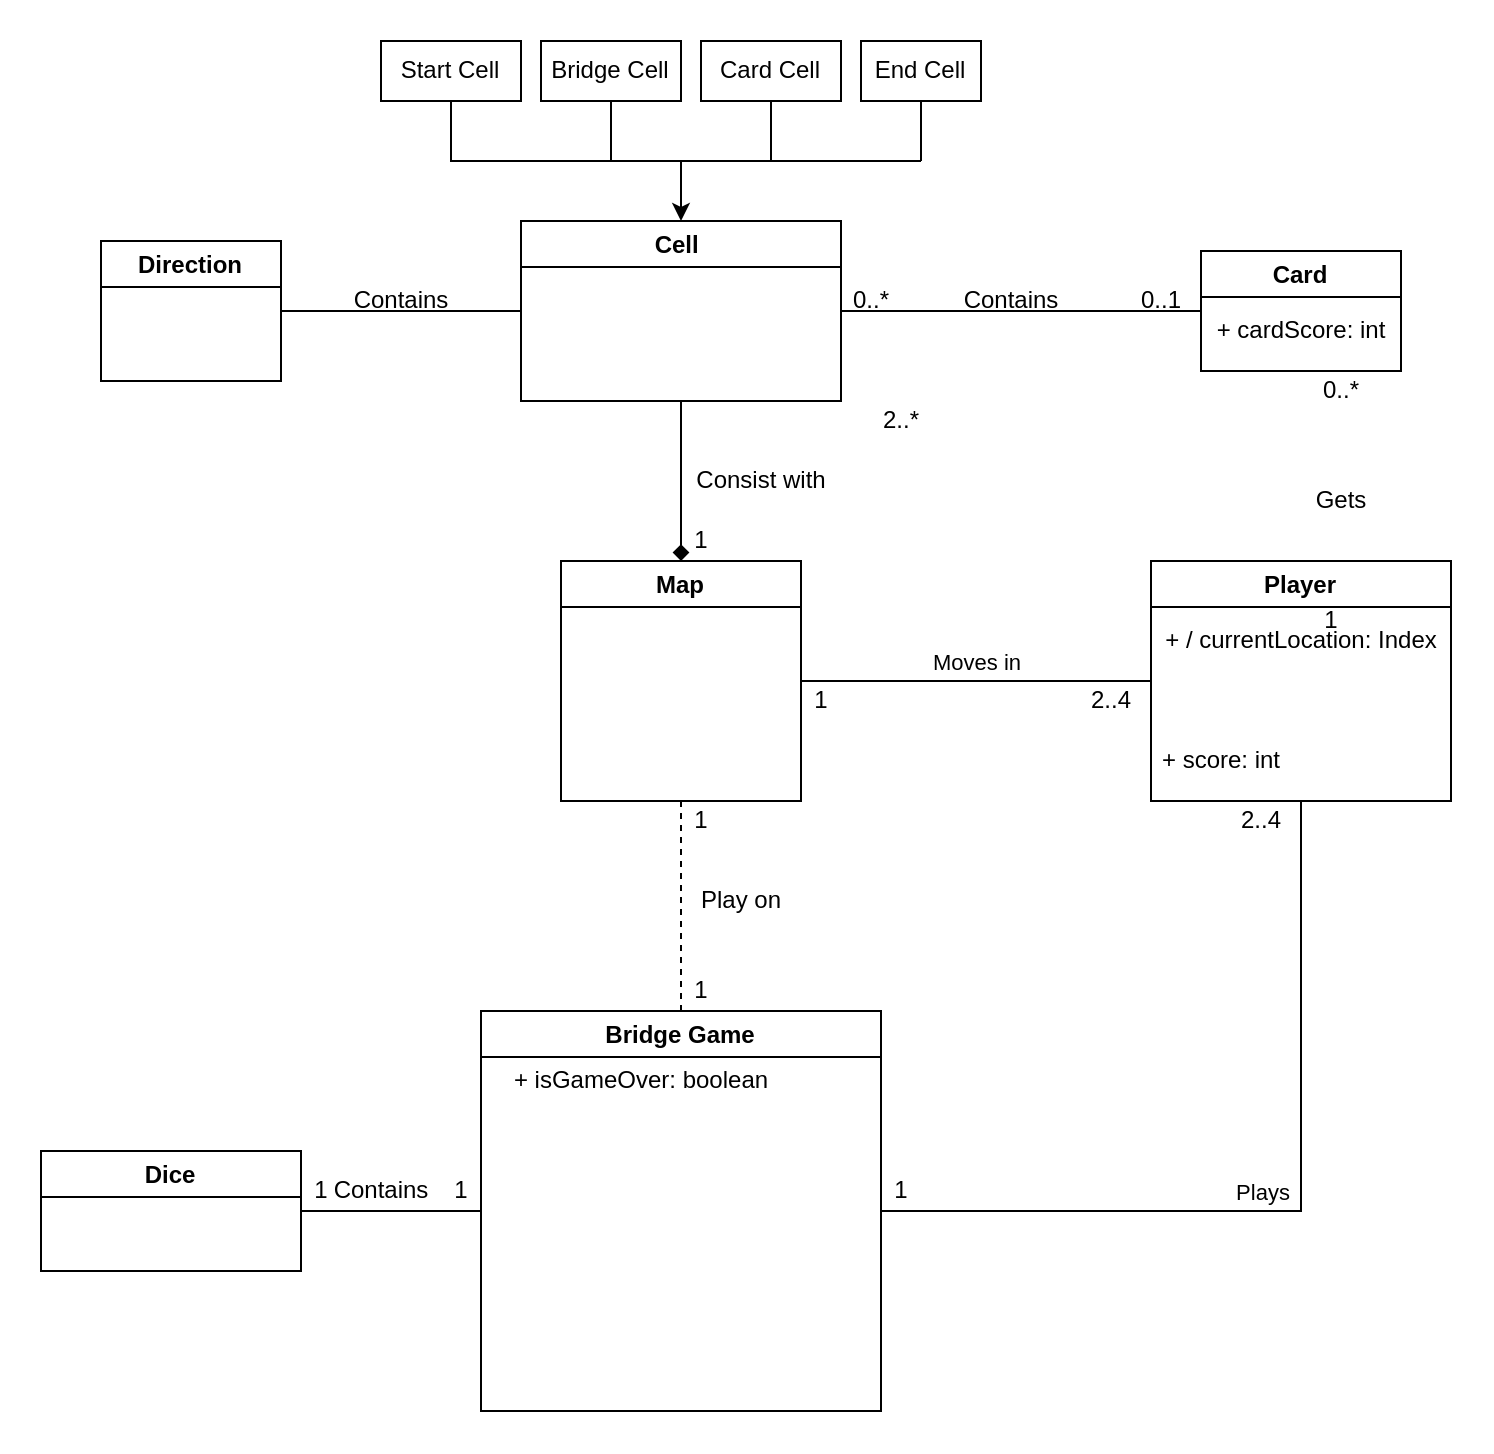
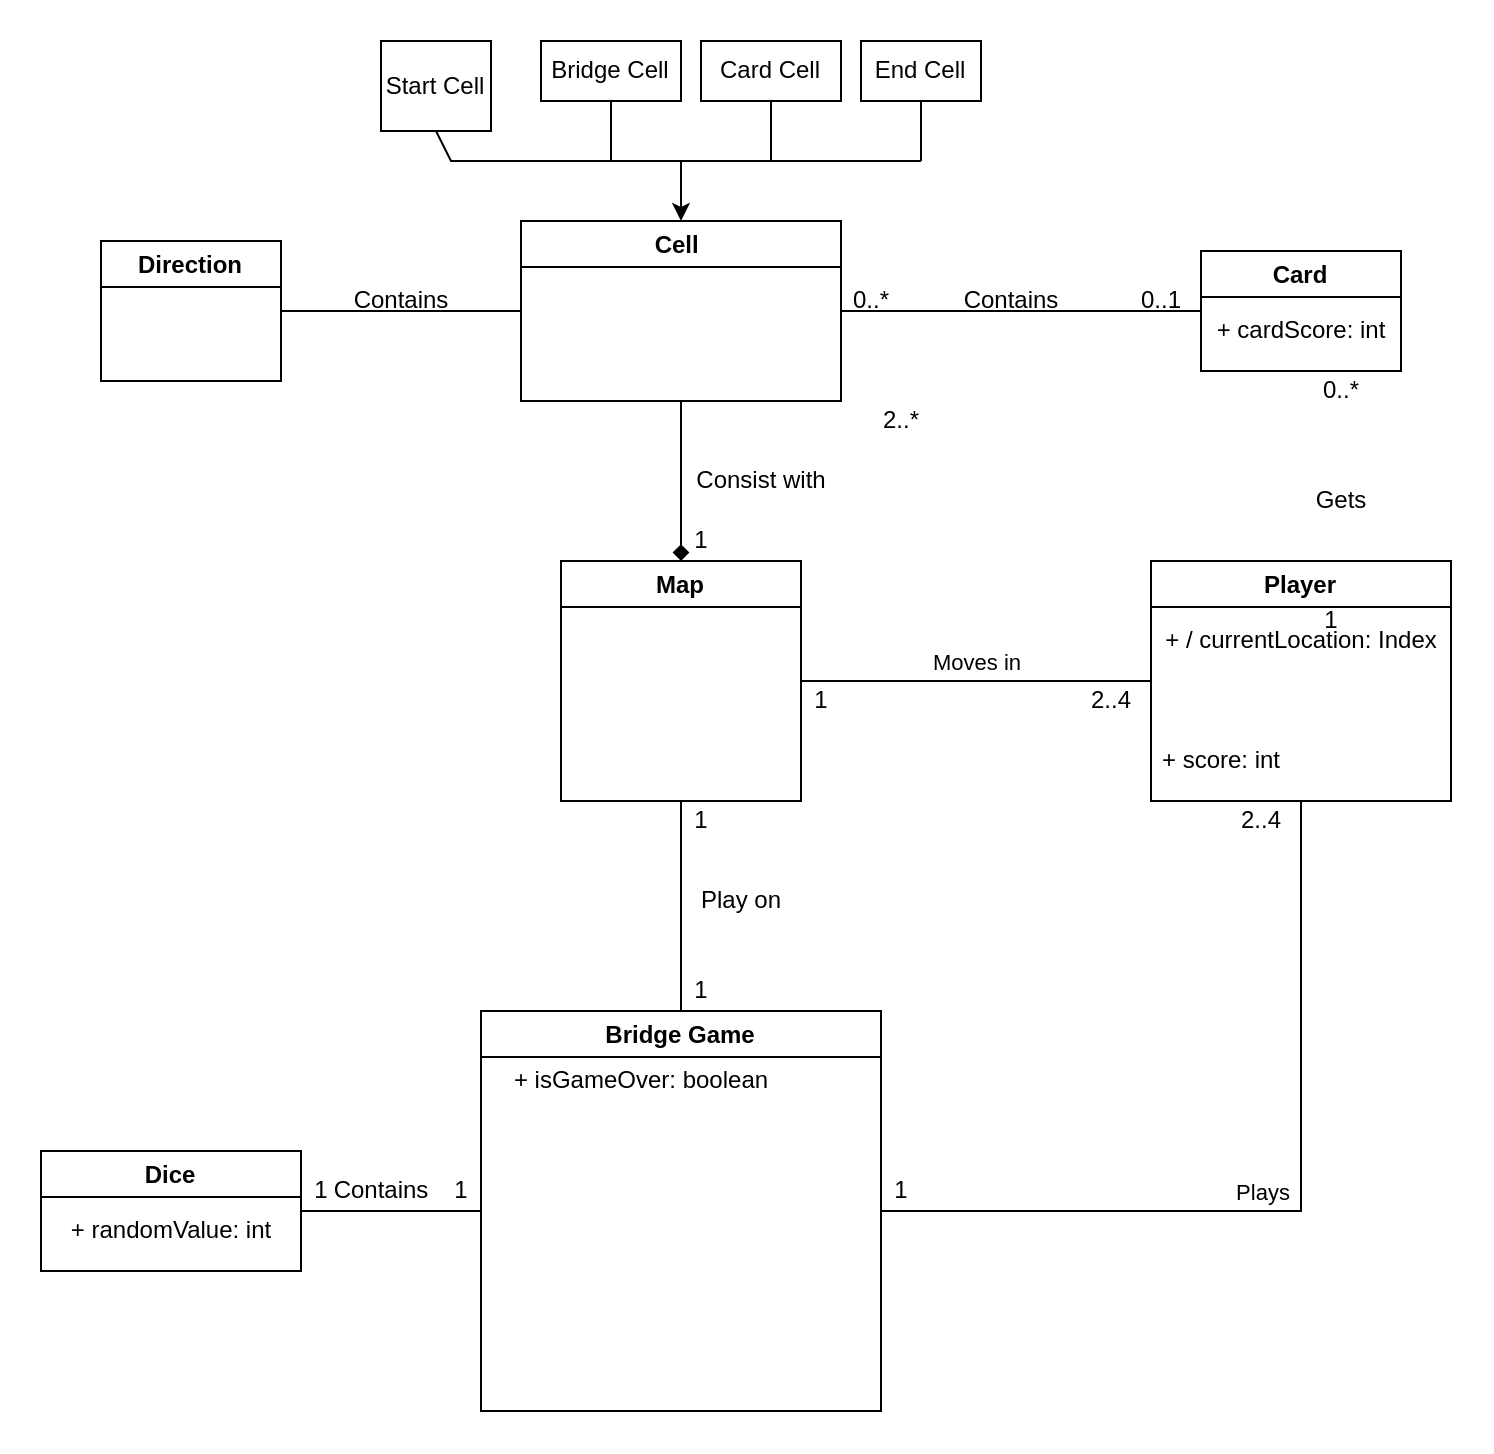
  <mxCell id="0" />
  <mxCell id="1" parent="0" />
  <mxCell id="2" value="Cell " style="swimlane;" parent="1" vertex="1"><mxGeometry x="260" y="110" width="160" height="90" as="geometry" /></mxCell>
  <mxCell id="3" value="Map" style="swimlane;startSize=23;" parent="1" vertex="1"><mxGeometry x="280" y="280" width="120" height="120" as="geometry" /></mxCell>
  <mxCell id="4" value="Card" style="swimlane;" parent="1" vertex="1"><mxGeometry x="600" y="125" width="100" height="60" as="geometry" /></mxCell>
  <mxCell id="5" value="+ cardScore: int" style="text;html=1;align=center;verticalAlign=middle;resizable=0;points=[];autosize=1;strokeColor=none;fillColor=none;" parent="4" vertex="1"><mxGeometry y="30" width="100" height="20" as="geometry" /></mxCell>
  <mxCell id="6" value="Player" style="swimlane;" parent="1" vertex="1"><mxGeometry x="575" y="280" width="150" height="120" as="geometry" /></mxCell>
  <mxCell id="7" value="+ / currentLocation: Index" style="text;html=1;align=center;verticalAlign=middle;resizable=0;points=[];autosize=1;strokeColor=none;fillColor=none;" parent="6" vertex="1"><mxGeometry y="30" width="150" height="20" as="geometry" /></mxCell>
  <mxCell id="8" value="Dice" style="swimlane;" parent="1" vertex="1"><mxGeometry x="20" y="575" width="130" height="60" as="geometry" /></mxCell>
+ <mxCell id="9" value="+ randomValue: int" style="text;html=1;align=center;verticalAlign=middle;resizable=0;points=[];autosize=1;strokeColor=none;fillColor=none;" parent="8" vertex="1"><mxGeometry x="5" y="30" width="120" height="20" as="geometry" /></mxCell>
  <mxCell id="10" value="2..*" style="text;html=1;align=center;verticalAlign=middle;resizable=0;points=[];autosize=1;strokeColor=none;fillColor=none;" parent="1" vertex="1"><mxGeometry x="435" y="200" width="30" height="20" as="geometry" /></mxCell>
  <mxCell id="11" value="1" style="text;html=1;align=center;verticalAlign=middle;resizable=0;points=[];autosize=1;strokeColor=none;fillColor=none;" parent="1" vertex="1"><mxGeometry x="340" y="260" width="20" height="20" as="geometry" /></mxCell>
  <mxCell id="12" value="" style="endArrow=none;html=1;rounded=0;entryX=0;entryY=0.5;entryDx=0;entryDy=0;exitX=1;exitY=0.5;exitDx=0;exitDy=0;" parent="1" source="3" target="6" edge="1"><mxGeometry width="50" height="50" relative="1" as="geometry"><mxPoint x="340" y="410" as="sourcePoint" /><mxPoint x="390" y="360" as="targetPoint" /></mxGeometry></mxCell>
  <mxCell id="13" value="Moves in" style="edgeLabel;html=1;align=center;verticalAlign=middle;resizable=0;points=[];" parent="12" vertex="1" connectable="0"><mxGeometry x="0.332" y="-1" relative="1" as="geometry"><mxPoint x="-30" y="-11" as="offset" /></mxGeometry></mxCell>
  <mxCell id="14" value="2..4" style="text;html=1;align=center;verticalAlign=middle;resizable=0;points=[];autosize=1;strokeColor=none;fillColor=none;" parent="1" vertex="1"><mxGeometry x="535" y="340" width="40" height="20" as="geometry" /></mxCell>
  <mxCell id="15" value="1" style="text;html=1;align=center;verticalAlign=middle;resizable=0;points=[];autosize=1;strokeColor=none;fillColor=none;" parent="1" vertex="1"><mxGeometry x="400" y="340" width="20" height="20" as="geometry" /></mxCell>
  <mxCell id="16" value="Bridge Game" style="swimlane;startSize=23;" parent="1" vertex="1"><mxGeometry x="240" y="505" width="200" height="200" as="geometry" /></mxCell>
  <mxCell id="17" value="+ isGameOver: boolean" style="text;html=1;align=center;verticalAlign=middle;resizable=0;points=[];autosize=1;strokeColor=none;fillColor=none;" parent="16" vertex="1"><mxGeometry x="10" y="25" width="140" height="20" as="geometry" /></mxCell>
  <mxCell id="18" value="" style="endArrow=none;html=1;rounded=0;entryX=0.5;entryY=1;entryDx=0;entryDy=0;exitX=1;exitY=0.5;exitDx=0;exitDy=0;" parent="1" source="16" target="6" edge="1"><mxGeometry width="50" height="50" relative="1" as="geometry"><mxPoint x="600" y="600" as="sourcePoint" /><mxPoint x="650" y="550" as="targetPoint" /><Array as="points"><mxPoint x="650" y="605" /></Array></mxGeometry></mxCell>
  <mxCell id="19" value="Plays" style="edgeLabel;html=1;align=center;verticalAlign=middle;resizable=0;points=[];" parent="18" vertex="1" connectable="0"><mxGeometry x="0.691" y="-2" relative="1" as="geometry"><mxPoint x="-22" y="131" as="offset" /></mxGeometry></mxCell>
  <mxCell id="20" value="" style="endArrow=none;html=1;rounded=0;strokeColor=default;entryX=0;entryY=0.5;entryDx=0;entryDy=0;exitX=1;exitY=0.5;exitDx=0;exitDy=0;" parent="1" source="8" target="16" edge="1"><mxGeometry width="50" height="50" relative="1" as="geometry"><mxPoint x="340" y="410" as="sourcePoint" /><mxPoint x="390" y="360" as="targetPoint" /></mxGeometry></mxCell>
  <mxCell id="21" value="+ score: int" style="text;html=1;align=center;verticalAlign=middle;resizable=0;points=[];autosize=1;strokeColor=none;fillColor=none;" parent="1" vertex="1"><mxGeometry x="575" y="370" width="70" height="20" as="geometry" /></mxCell>
  <mxCell id="22" value="" style="endArrow=classic;html=1;rounded=0;strokeColor=default;entryX=0.5;entryY=0;entryDx=0;entryDy=0;" parent="1" target="2" edge="1"><mxGeometry width="50" height="50" relative="1" as="geometry"><mxPoint x="340" y="80" as="sourcePoint" /><mxPoint x="390" y="360" as="targetPoint" /></mxGeometry></mxCell>
  <mxCell id="23" value="" style="endArrow=none;html=1;rounded=0;entryX=0.5;entryY=1;entryDx=0;entryDy=0;startArrow=diamond;startFill=1;" edge="1" parent="1" target="2"><mxGeometry width="50" height="50" relative="1" as="geometry"><mxPoint x="340" y="280" as="sourcePoint" /><mxPoint x="390" y="230" as="targetPoint" /></mxGeometry></mxCell>
- <mxCell id="24" value="Start Cell" style="rounded=0;whiteSpace=wrap;html=1;" vertex="1" parent="1"><mxGeometry x="190" width="70" height="30" as="geometry" y="20" /></mxCell>
+ <mxCell id="24" value="Start Cell" style="rounded=0;whiteSpace=wrap;html=1;" vertex="1" parent="1"><mxGeometry x="190" y="20" width="55" height="45" as="geometry" /></mxCell>
  <mxCell id="25" value="Bridge Cell" style="rounded=0;whiteSpace=wrap;html=1;" vertex="1" parent="1"><mxGeometry x="270" width="70" height="30" as="geometry" y="20" /></mxCell>
  <mxCell id="26" value="Card Cell" style="rounded=0;whiteSpace=wrap;html=1;" vertex="1" parent="1"><mxGeometry x="350" width="70" height="30" as="geometry" y="20" /></mxCell>
  <mxCell id="27" value="End Cell" style="rounded=0;whiteSpace=wrap;html=1;" vertex="1" parent="1"><mxGeometry x="430" width="60" height="30" as="geometry" y="20" /></mxCell>
  <mxCell id="28" value="" style="endArrow=none;html=1;rounded=0;exitX=0.5;exitY=1;exitDx=0;exitDy=0;" edge="1" parent="1" source="24"><mxGeometry width="50" height="50" relative="1" as="geometry"><mxPoint x="320" y="170" as="sourcePoint" /><mxPoint x="460" y="80" as="targetPoint" /><Array as="points"><mxPoint x="225" y="80" /><mxPoint x="270" y="80" /><mxPoint x="320" y="80" /></Array></mxGeometry></mxCell>
  <mxCell id="29" value="" style="endArrow=none;html=1;rounded=0;entryX=0.5;entryY=1;entryDx=0;entryDy=0;" edge="1" parent="1" target="25"><mxGeometry width="50" height="50" relative="1" as="geometry"><mxPoint x="305" y="80" as="sourcePoint" /><mxPoint x="370" y="120" as="targetPoint" /></mxGeometry></mxCell>
  <mxCell id="30" value="" style="endArrow=none;html=1;rounded=0;entryX=0.5;entryY=1;entryDx=0;entryDy=0;" edge="1" parent="1" target="26"><mxGeometry width="50" height="50" relative="1" as="geometry"><mxPoint x="385" y="80" as="sourcePoint" /><mxPoint x="370" y="120" as="targetPoint" /></mxGeometry></mxCell>
  <mxCell id="31" value="" style="endArrow=none;html=1;rounded=0;entryX=0.5;entryY=1;entryDx=0;entryDy=0;" edge="1" parent="1" target="27"><mxGeometry width="50" height="50" relative="1" as="geometry"><mxPoint x="460" y="80" as="sourcePoint" /><mxPoint x="370" y="120" as="targetPoint" /></mxGeometry></mxCell>
  <mxCell id="32" value="" style="endArrow=none;html=1;rounded=0;entryX=1;entryY=0.5;entryDx=0;entryDy=0;exitX=0;exitY=0.5;exitDx=0;exitDy=0;" edge="1" parent="1" source="4" target="2"><mxGeometry width="50" height="50" relative="1" as="geometry"><mxPoint x="340" y="270" as="sourcePoint" /><mxPoint x="390" y="220" as="targetPoint" /></mxGeometry></mxCell>
  <mxCell id="33" value="0..*" style="text;html=1;align=center;verticalAlign=middle;resizable=0;points=[];autosize=1;strokeColor=none;fillColor=none;" vertex="1" parent="1"><mxGeometry x="420" y="140" width="30" height="20" as="geometry" /></mxCell>
  <mxCell id="34" value="0..1" style="text;html=1;align=center;verticalAlign=middle;resizable=0;points=[];autosize=1;strokeColor=none;fillColor=none;" vertex="1" parent="1"><mxGeometry x="560" y="140" width="40" height="20" as="geometry" /></mxCell>
  <mxCell id="35" value="Contains" style="text;html=1;align=center;verticalAlign=middle;resizable=0;points=[];autosize=1;strokeColor=none;fillColor=none;" vertex="1" parent="1"><mxGeometry x="475" y="140" width="60" height="20" as="geometry" /></mxCell>
  <mxCell id="36" value="1" style="text;html=1;align=center;verticalAlign=middle;resizable=0;points=[];autosize=1;strokeColor=none;fillColor=none;" vertex="1" parent="1"><mxGeometry x="655" y="300" width="20" height="20" as="geometry" /></mxCell>
  <mxCell id="37" value="0..*" style="text;html=1;align=center;verticalAlign=middle;resizable=0;points=[];autosize=1;strokeColor=none;fillColor=none;" vertex="1" parent="1"><mxGeometry x="655" y="185" width="30" height="20" as="geometry" /></mxCell>
  <mxCell id="38" value="Gets" style="text;html=1;align=center;verticalAlign=middle;resizable=0;points=[];autosize=1;strokeColor=none;fillColor=none;" vertex="1" parent="1"><mxGeometry x="650" y="240" width="40" height="20" as="geometry" /></mxCell>
  <mxCell id="39" value="2..4" style="text;html=1;align=center;verticalAlign=middle;resizable=0;points=[];autosize=1;strokeColor=none;fillColor=none;" vertex="1" parent="1"><mxGeometry x="610" y="400" width="40" height="20" as="geometry" /></mxCell>
  <mxCell id="40" value="1" style="text;html=1;align=center;verticalAlign=middle;resizable=0;points=[];autosize=1;strokeColor=none;fillColor=none;" vertex="1" parent="1"><mxGeometry x="440" y="585" width="20" height="20" as="geometry" /></mxCell>
- <mxCell id="41" value="" style="endArrow=none;html=1;rounded=0;entryX=0.5;entryY=1;entryDx=0;entryDy=0;exitX=0.5;exitY=0;exitDx=0;exitDy=0;dashed=1;" edge="1" parent="1" source="16" target="3"><mxGeometry width="50" height="50" relative="1" as="geometry"><mxPoint x="340" y="470" as="sourcePoint" /><mxPoint x="390" y="420" as="targetPoint" /></mxGeometry></mxCell>
+ <mxCell id="41" value="" style="endArrow=none;html=1;rounded=0;entryX=0.5;entryY=1;entryDx=0;entryDy=0;exitX=0.5;exitY=0;exitDx=0;exitDy=0;" edge="1" parent="1" source="16" target="3"><mxGeometry width="50" height="50" relative="1" as="geometry"><mxPoint x="340" y="470" as="sourcePoint" /><mxPoint x="390" y="420" as="targetPoint" /></mxGeometry></mxCell>
  <mxCell id="42" value="Direction" style="swimlane;" vertex="1" parent="1"><mxGeometry x="50" y="120" width="90" height="70" as="geometry" /></mxCell>
  <mxCell id="43" value="" style="endArrow=none;html=1;rounded=0;entryX=0;entryY=0.5;entryDx=0;entryDy=0;exitX=1;exitY=0.5;exitDx=0;exitDy=0;" edge="1" parent="1" source="42" target="2"><mxGeometry width="50" height="50" relative="1" as="geometry"><mxPoint x="390" y="370" as="sourcePoint" /><mxPoint x="440" y="320" as="targetPoint" /></mxGeometry></mxCell>
  <mxCell id="44" value="Contains" style="text;html=1;align=center;verticalAlign=middle;resizable=0;points=[];autosize=1;strokeColor=none;fillColor=none;" vertex="1" parent="1"><mxGeometry x="170" y="140" width="60" height="20" as="geometry" /></mxCell>
  <mxCell id="45" value="Consist with" style="text;html=1;align=center;verticalAlign=middle;resizable=0;points=[];autosize=1;strokeColor=none;fillColor=none;" vertex="1" parent="1"><mxGeometry x="340" y="230" width="80" height="20" as="geometry" /></mxCell>
  <mxCell id="46" value="1" style="text;html=1;align=center;verticalAlign=middle;resizable=0;points=[];autosize=1;strokeColor=none;fillColor=none;" vertex="1" parent="1"><mxGeometry x="340" y="400" width="20" height="20" as="geometry" /></mxCell>
  <mxCell id="47" value="1" style="text;html=1;align=center;verticalAlign=middle;resizable=0;points=[];autosize=1;strokeColor=none;fillColor=none;" vertex="1" parent="1"><mxGeometry x="340" y="485" width="20" height="20" as="geometry" /></mxCell>
  <mxCell id="48" value="Play on" style="text;html=1;align=center;verticalAlign=middle;resizable=0;points=[];autosize=1;strokeColor=none;fillColor=none;" vertex="1" parent="1"><mxGeometry x="340" y="440" width="60" height="20" as="geometry" /></mxCell>
  <mxCell id="49" value="1" style="text;html=1;align=center;verticalAlign=middle;resizable=0;points=[];autosize=1;strokeColor=none;fillColor=none;" vertex="1" parent="1"><mxGeometry x="150" y="585" width="20" height="20" as="geometry" /></mxCell>
  <mxCell id="50" value="1" style="text;html=1;align=center;verticalAlign=middle;resizable=0;points=[];autosize=1;strokeColor=none;fillColor=none;" vertex="1" parent="1"><mxGeometry x="220" y="585" width="20" height="20" as="geometry" /></mxCell>
  <mxCell id="51" value="Contains" style="text;html=1;align=center;verticalAlign=middle;resizable=0;points=[];autosize=1;strokeColor=none;fillColor=none;" vertex="1" parent="1"><mxGeometry x="160" y="585" width="60" height="20" as="geometry" /></mxCell>
